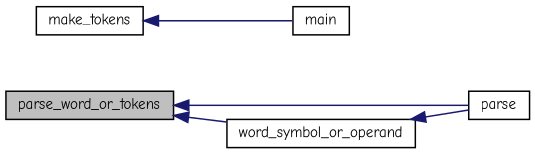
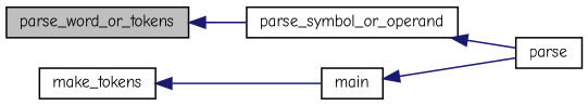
  digraph {
    fontname="Comic Neue"
    rankdir=LR
    node [color=black fillcolor=white fontname="Comic Neue" fontsize=10 shape=record style=filled]
    edge [color=midnightblue dir=back fontname="Comic Neue" fontsize=10 labelfontname=Helvetica labelfontsize=10 style=solid]
    n1 [fillcolor=grey75 fontcolor=black height=0.2 label=parse_word_or_tokens width=0.4]
    n2 [height=0.2 label=parse width=0.4]
-   n3 [height=0.2 label=word_symbol_or_operand width=0.4]
+   n3 [height=0.2 label=parse_symbol_or_operand width=0.4]
    n4 [height=0.2 label=make_tokens width=0.4]
    n5 [height=0.2 label=main width=0.4]
-   n1 -> n2
+   n5 -> n2
    n1 -> n3
    n3 -> n2
    n4 -> n5
  }
